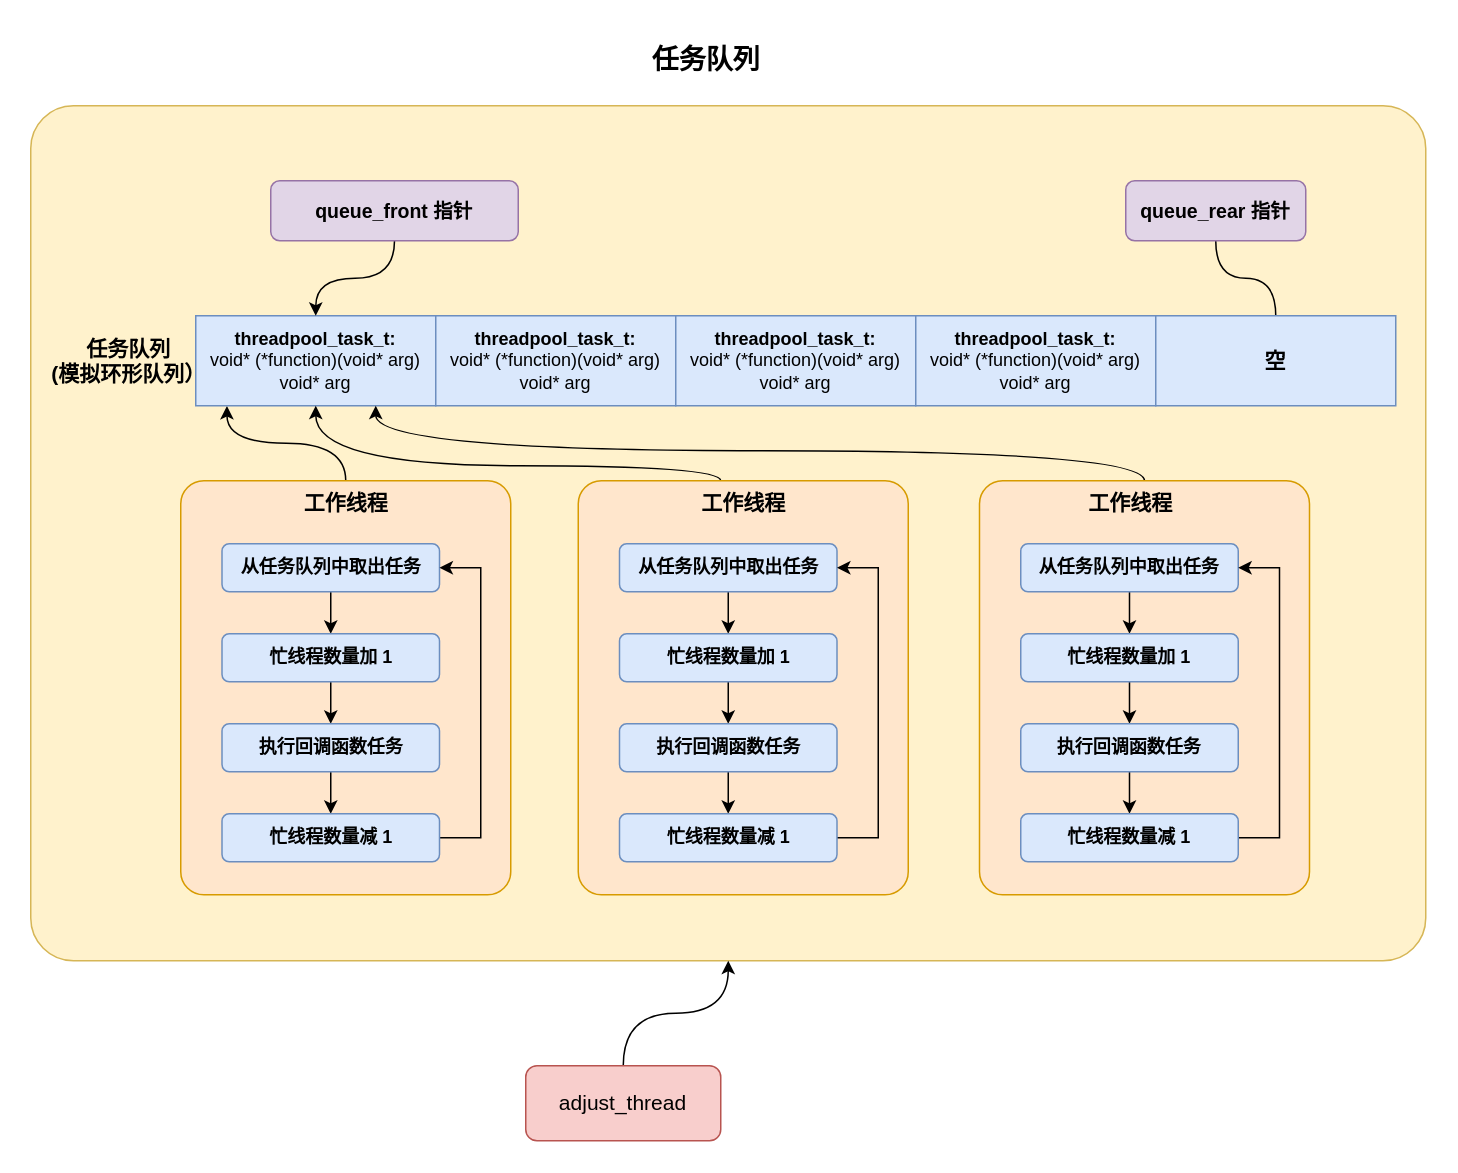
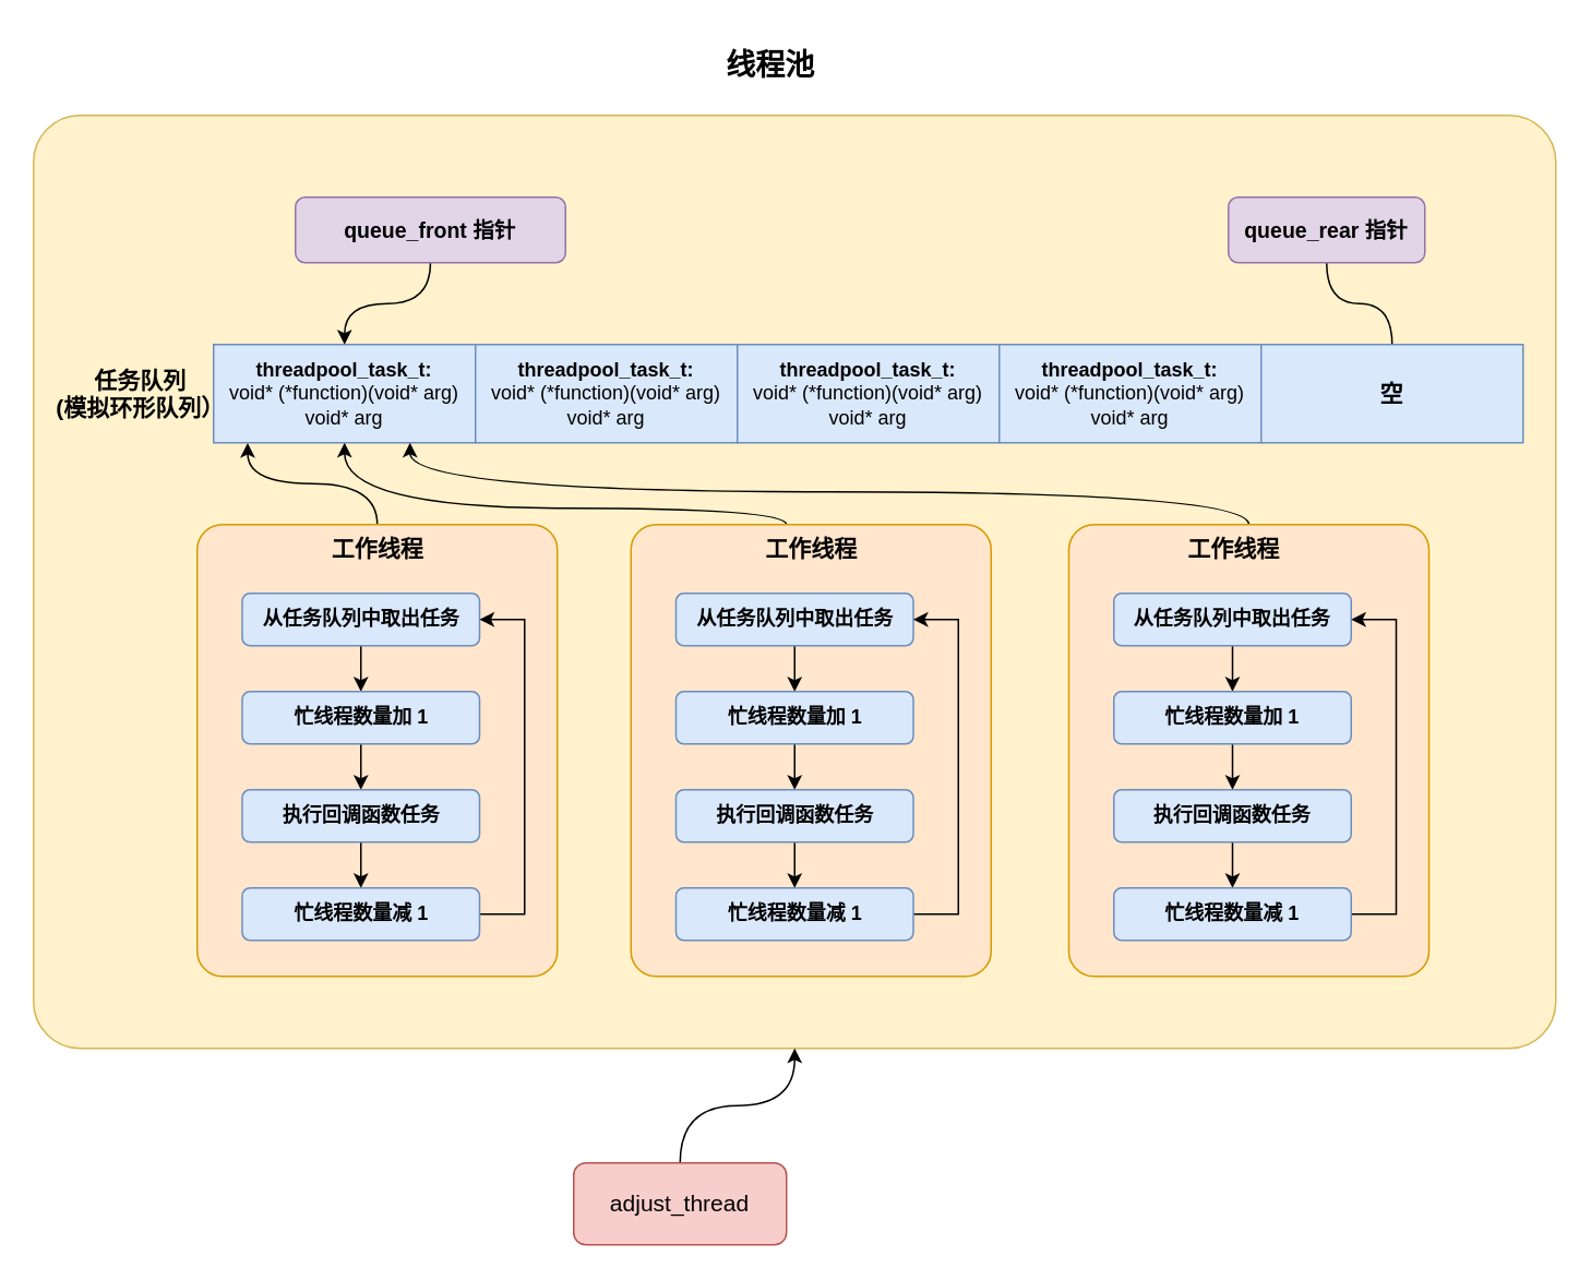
  <mxCell id="0" />
  <mxCell id="1" parent="0" />
  <mxCell id="2" value="" style="rounded=1;whiteSpace=wrap;html=1;glass=0;arcSize=5;fillColor=#fff2cc;strokeColor=#d6b656;" vertex="1" parent="1"><mxGeometry x="20" y="70" width="930" height="570" as="geometry" /></mxCell>
  <mxCell id="3" style="edgeStyle=orthogonalEdgeStyle;rounded=0;orthogonalLoop=1;jettySize=auto;html=1;entryX=0.13;entryY=1.002;entryDx=0;entryDy=0;curved=1;entryPerimeter=0;" edge="1" parent="1" source="4" target="8"><mxGeometry relative="1" as="geometry" /></mxCell>
  <mxCell id="4" value="" style="rounded=1;whiteSpace=wrap;html=1;arcSize=7;fillColor=#ffe6cc;strokeColor=#d79b00;" vertex="1" parent="1"><mxGeometry x="120" y="320" width="220" height="276" as="geometry" /></mxCell>
  <mxCell id="5" style="edgeStyle=orthogonalEdgeStyle;rounded=0;orthogonalLoop=1;jettySize=auto;html=1;curved=1;" edge="1" parent="1" source="6" target="2"><mxGeometry relative="1" as="geometry" /></mxCell>
  <mxCell id="6" value="&lt;font style=&quot;font-size: 14px;&quot;&gt;adjust_thread&lt;/font&gt;" style="rounded=1;whiteSpace=wrap;html=1;fillColor=#f8cecc;strokeColor=#b85450;" vertex="1" parent="1"><mxGeometry x="350" y="710" width="130" height="50" as="geometry" /></mxCell>
- <mxCell id="7" value="&lt;font size=&quot;1&quot; style=&quot;&quot;&gt;&lt;b style=&quot;font-size: 18px;&quot;&gt;任务队列&lt;/b&gt;&lt;/font&gt;" style="text;html=1;align=center;verticalAlign=middle;resizable=0;points=[];autosize=1;strokeColor=none;fillColor=none;" vertex="1" parent="1"><mxGeometry x="430" y="20" width="80" height="40" as="geometry" /></mxCell>
+ <mxCell id="7" value="&lt;font size=&quot;1&quot; style=&quot;&quot;&gt;&lt;b style=&quot;font-size: 18px;&quot;&gt;线程池&lt;/b&gt;&lt;/font&gt;" style="text;html=1;align=center;verticalAlign=middle;resizable=0;points=[];autosize=1;strokeColor=none;fillColor=none;" vertex="1" parent="1"><mxGeometry x="430" y="20" width="80" height="40" as="geometry" /></mxCell>
  <mxCell id="8" value="&lt;b&gt;threadpool_task_t:&lt;/b&gt;&lt;br style=&quot;border-color: var(--border-color);&quot;&gt;&lt;span style=&quot;&quot;&gt;void* (*function)(void* arg)&lt;br&gt;&lt;/span&gt;void* arg" style="rounded=0;whiteSpace=wrap;html=1;fillColor=#dae8fc;strokeColor=#6c8ebf;" vertex="1" parent="1"><mxGeometry x="130" y="210" width="160" height="60" as="geometry" /></mxCell>
  <mxCell id="9" value="&lt;b&gt;threadpool_task_t:&lt;/b&gt;&lt;br style=&quot;border-color: var(--border-color);&quot;&gt;&lt;span style=&quot;&quot;&gt;void* (*function)(void* arg)&lt;br&gt;&lt;/span&gt;void* arg" style="rounded=0;whiteSpace=wrap;html=1;fillColor=#dae8fc;strokeColor=#6c8ebf;" vertex="1" parent="1"><mxGeometry x="290" y="210" width="160" height="60" as="geometry" /></mxCell>
  <mxCell id="10" value="&lt;b style=&quot;border-color: var(--border-color);&quot;&gt;threadpool_task_t:&lt;/b&gt;&lt;br style=&quot;border-color: var(--border-color);&quot;&gt;void* (*function)(void* arg)&lt;br style=&quot;border-color: var(--border-color);&quot;&gt;void* arg" style="rounded=0;whiteSpace=wrap;html=1;fillColor=#dae8fc;strokeColor=#6c8ebf;" vertex="1" parent="1"><mxGeometry x="450" y="210" width="160" height="60" as="geometry" /></mxCell>
  <mxCell id="11" value="&lt;b style=&quot;border-color: var(--border-color);&quot;&gt;threadpool_task_t:&lt;/b&gt;&lt;br style=&quot;border-color: var(--border-color);&quot;&gt;void* (*function)(void* arg)&lt;br style=&quot;border-color: var(--border-color);&quot;&gt;void* arg" style="rounded=0;whiteSpace=wrap;html=1;fillColor=#dae8fc;strokeColor=#6c8ebf;" vertex="1" parent="1"><mxGeometry x="610" y="210" width="160" height="60" as="geometry" /></mxCell>
  <mxCell id="12" value="&lt;font style=&quot;font-size: 14px;&quot;&gt;&lt;b&gt;任务队列&lt;br&gt;(模拟环形队列）&lt;br&gt;&lt;/b&gt;&lt;/font&gt;" style="text;html=1;align=center;verticalAlign=middle;resizable=0;points=[];autosize=1;strokeColor=none;fillColor=none;" vertex="1" parent="1"><mxGeometry x="20" y="215" width="130" height="50" as="geometry" /></mxCell>
  <mxCell id="13" value="&lt;font style=&quot;font-size: 14px;&quot;&gt;&lt;b&gt;工作线程&lt;/b&gt;&lt;/font&gt;" style="text;html=1;align=center;verticalAlign=middle;resizable=0;points=[];autosize=1;strokeColor=none;fillColor=none;" vertex="1" parent="1"><mxGeometry x="190" y="320" width="80" height="30" as="geometry" /></mxCell>
  <mxCell id="14" style="edgeStyle=orthogonalEdgeStyle;rounded=0;orthogonalLoop=1;jettySize=auto;html=1;entryX=0.5;entryY=0;entryDx=0;entryDy=0;" edge="1" parent="1" source="15" target="22"><mxGeometry relative="1" as="geometry" /></mxCell>
  <mxCell id="15" value="&lt;b&gt;从任务队列中取出任务&lt;/b&gt;" style="rounded=1;whiteSpace=wrap;html=1;fillColor=#dae8fc;strokeColor=#6c8ebf;" vertex="1" parent="1"><mxGeometry x="147.5" y="362" width="145" height="32" as="geometry" /></mxCell>
  <mxCell id="16" style="edgeStyle=orthogonalEdgeStyle;rounded=0;orthogonalLoop=1;jettySize=auto;html=1;curved=1;endArrow=none;" edge="1" parent="1" source="17" target="18"><mxGeometry relative="1" as="geometry" /></mxCell>
  <mxCell id="17" value="&lt;font style=&quot;font-size: 13px;&quot;&gt;&lt;b&gt;queue_rear 指针&lt;/b&gt;&lt;/font&gt;" style="rounded=1;whiteSpace=wrap;html=1;fillColor=#e1d5e7;strokeColor=#9673a6;" vertex="1" parent="1"><mxGeometry x="750" y="120" width="120" height="40" as="geometry" /></mxCell>
  <mxCell id="18" value="&lt;b style=&quot;border-color: var(--border-color);&quot;&gt;&lt;font style=&quot;font-size: 14px;&quot;&gt;空&lt;/font&gt;&lt;br&gt;&lt;/b&gt;" style="rounded=0;whiteSpace=wrap;html=1;fillColor=#dae8fc;strokeColor=#6c8ebf;" vertex="1" parent="1"><mxGeometry x="770" y="210" width="160" height="60" as="geometry" /></mxCell>
  <mxCell id="19" style="edgeStyle=orthogonalEdgeStyle;rounded=0;orthogonalLoop=1;jettySize=auto;html=1;entryX=0.5;entryY=0;entryDx=0;entryDy=0;curved=1;" edge="1" parent="1" source="20" target="8"><mxGeometry relative="1" as="geometry" /></mxCell>
  <mxCell id="20" value="&lt;font style=&quot;font-size: 13px;&quot;&gt;&lt;b&gt;queue_front 指针&lt;/b&gt;&lt;/font&gt;" style="rounded=1;whiteSpace=wrap;html=1;fillColor=#e1d5e7;strokeColor=#9673a6;" vertex="1" parent="1"><mxGeometry x="180" y="120" width="165" height="40" as="geometry" /></mxCell>
  <mxCell id="21" style="edgeStyle=orthogonalEdgeStyle;rounded=0;orthogonalLoop=1;jettySize=auto;html=1;entryX=0.5;entryY=0;entryDx=0;entryDy=0;" edge="1" parent="1" source="22" target="24"><mxGeometry relative="1" as="geometry" /></mxCell>
  <mxCell id="22" value="&lt;b&gt;忙线程数量加 1&lt;/b&gt;" style="rounded=1;whiteSpace=wrap;html=1;fillColor=#dae8fc;strokeColor=#6c8ebf;" vertex="1" parent="1"><mxGeometry x="147.5" y="422" width="145" height="32" as="geometry" /></mxCell>
  <mxCell id="23" style="edgeStyle=orthogonalEdgeStyle;rounded=0;orthogonalLoop=1;jettySize=auto;html=1;entryX=0.5;entryY=0;entryDx=0;entryDy=0;" edge="1" parent="1" source="24" target="26"><mxGeometry relative="1" as="geometry" /></mxCell>
  <mxCell id="24" value="&lt;b&gt;执行回调函数任务&lt;/b&gt;" style="rounded=1;whiteSpace=wrap;html=1;fillColor=#dae8fc;strokeColor=#6c8ebf;" vertex="1" parent="1"><mxGeometry x="147.5" y="482" width="145" height="32" as="geometry" /></mxCell>
  <mxCell id="25" style="edgeStyle=orthogonalEdgeStyle;rounded=0;orthogonalLoop=1;jettySize=auto;html=1;entryX=1;entryY=0.5;entryDx=0;entryDy=0;" edge="1" parent="1" source="26" target="15"><mxGeometry relative="1" as="geometry"><Array as="points"><mxPoint x="320" y="558" /><mxPoint x="320" y="378" /></Array></mxGeometry></mxCell>
  <mxCell id="26" value="&lt;b&gt;忙线程数量减 1&lt;/b&gt;" style="rounded=1;whiteSpace=wrap;html=1;fillColor=#dae8fc;strokeColor=#6c8ebf;" vertex="1" parent="1"><mxGeometry x="147.5" y="542" width="145" height="32" as="geometry" /></mxCell>
  <mxCell id="27" value="&lt;font style=&quot;font-size: 14px;&quot;&gt;&lt;b&gt;线程&lt;/b&gt;&lt;/font&gt;" style="text;html=1;align=center;verticalAlign=middle;resizable=0;points=[];autosize=1;strokeColor=none;fillColor=none;" vertex="1" parent="1"><mxGeometry x="727.5" y="332" width="50" height="30" as="geometry" /></mxCell>
  <mxCell id="28" style="edgeStyle=orthogonalEdgeStyle;rounded=0;orthogonalLoop=1;jettySize=auto;html=1;entryX=0.5;entryY=0;entryDx=0;entryDy=0;" edge="1" parent="1" source="32" target="34"><mxGeometry relative="1" as="geometry" /></mxCell>
  <mxCell id="29" style="edgeStyle=orthogonalEdgeStyle;rounded=0;orthogonalLoop=1;jettySize=auto;html=1;entryX=0.75;entryY=1;entryDx=0;entryDy=0;curved=1;" edge="1" parent="1" source="30" target="8"><mxGeometry relative="1" as="geometry"><Array as="points"><mxPoint x="763" y="300" /><mxPoint x="250" y="300" /></Array></mxGeometry></mxCell>
  <mxCell id="30" value="" style="rounded=1;whiteSpace=wrap;html=1;arcSize=7;fillColor=#ffe6cc;strokeColor=#d79b00;" vertex="1" parent="1"><mxGeometry x="652.5" y="320" width="220" height="276" as="geometry" /></mxCell>
  <mxCell id="31" style="edgeStyle=orthogonalEdgeStyle;rounded=0;orthogonalLoop=1;jettySize=auto;html=1;" edge="1" parent="1" source="32" target="34"><mxGeometry relative="1" as="geometry" /></mxCell>
  <mxCell id="32" value="&lt;b&gt;从任务队列中取出任务&lt;/b&gt;" style="rounded=1;whiteSpace=wrap;html=1;fillColor=#dae8fc;strokeColor=#6c8ebf;" vertex="1" parent="1"><mxGeometry x="680" y="362" width="145" height="32" as="geometry" /></mxCell>
  <mxCell id="33" style="edgeStyle=orthogonalEdgeStyle;rounded=0;orthogonalLoop=1;jettySize=auto;html=1;entryX=0.5;entryY=0;entryDx=0;entryDy=0;" edge="1" parent="1" source="34" target="36"><mxGeometry relative="1" as="geometry" /></mxCell>
  <mxCell id="34" value="&lt;b&gt;忙线程数量加 1&lt;/b&gt;" style="rounded=1;whiteSpace=wrap;html=1;fillColor=#dae8fc;strokeColor=#6c8ebf;" vertex="1" parent="1"><mxGeometry x="680" y="422" width="145" height="32" as="geometry" /></mxCell>
  <mxCell id="35" style="edgeStyle=orthogonalEdgeStyle;rounded=0;orthogonalLoop=1;jettySize=auto;html=1;entryX=0.5;entryY=0;entryDx=0;entryDy=0;" edge="1" parent="1" source="36" target="38"><mxGeometry relative="1" as="geometry" /></mxCell>
  <mxCell id="36" value="&lt;b&gt;执行回调函数任务&lt;/b&gt;" style="rounded=1;whiteSpace=wrap;html=1;fillColor=#dae8fc;strokeColor=#6c8ebf;" vertex="1" parent="1"><mxGeometry x="680" y="482" width="145" height="32" as="geometry" /></mxCell>
  <mxCell id="37" style="edgeStyle=orthogonalEdgeStyle;rounded=0;orthogonalLoop=1;jettySize=auto;html=1;entryX=1;entryY=0.5;entryDx=0;entryDy=0;" edge="1" parent="1" source="38" target="32"><mxGeometry relative="1" as="geometry"><Array as="points"><mxPoint x="852.5" y="558" /><mxPoint x="852.5" y="378" /></Array></mxGeometry></mxCell>
  <mxCell id="38" value="&lt;b&gt;忙线程数量减 1&lt;/b&gt;" style="rounded=1;whiteSpace=wrap;html=1;fillColor=#dae8fc;strokeColor=#6c8ebf;" vertex="1" parent="1"><mxGeometry x="680" y="542" width="145" height="32" as="geometry" /></mxCell>
  <mxCell id="39" style="edgeStyle=orthogonalEdgeStyle;rounded=0;orthogonalLoop=1;jettySize=auto;html=1;entryX=0.5;entryY=1;entryDx=0;entryDy=0;curved=1;" edge="1" parent="1" source="40" target="8"><mxGeometry relative="1" as="geometry"><Array as="points"><mxPoint x="480" y="310" /><mxPoint x="210" y="310" /></Array></mxGeometry></mxCell>
  <mxCell id="40" value="" style="rounded=1;whiteSpace=wrap;html=1;arcSize=7;fillColor=#ffe6cc;strokeColor=#d79b00;" vertex="1" parent="1"><mxGeometry x="385" y="320" width="220" height="276" as="geometry" /></mxCell>
  <mxCell id="41" value="&lt;font style=&quot;font-size: 14px;&quot;&gt;&lt;b&gt;工作线程&lt;/b&gt;&lt;/font&gt;" style="text;html=1;align=center;verticalAlign=middle;resizable=0;points=[];autosize=1;strokeColor=none;fillColor=none;" vertex="1" parent="1"><mxGeometry x="455" y="320" width="80" height="30" as="geometry" /></mxCell>
  <mxCell id="42" style="edgeStyle=orthogonalEdgeStyle;rounded=0;orthogonalLoop=1;jettySize=auto;html=1;entryX=0.5;entryY=0;entryDx=0;entryDy=0;" edge="1" parent="1" source="43" target="45"><mxGeometry relative="1" as="geometry" /></mxCell>
  <mxCell id="43" value="&lt;b&gt;从任务队列中取出任务&lt;/b&gt;" style="rounded=1;whiteSpace=wrap;html=1;fillColor=#dae8fc;strokeColor=#6c8ebf;" vertex="1" parent="1"><mxGeometry x="412.5" y="362" width="145" height="32" as="geometry" /></mxCell>
  <mxCell id="44" style="edgeStyle=orthogonalEdgeStyle;rounded=0;orthogonalLoop=1;jettySize=auto;html=1;entryX=0.5;entryY=0;entryDx=0;entryDy=0;" edge="1" parent="1" source="45" target="47"><mxGeometry relative="1" as="geometry" /></mxCell>
  <mxCell id="45" value="&lt;b&gt;忙线程数量加 1&lt;/b&gt;" style="rounded=1;whiteSpace=wrap;html=1;fillColor=#dae8fc;strokeColor=#6c8ebf;" vertex="1" parent="1"><mxGeometry x="412.5" y="422" width="145" height="32" as="geometry" /></mxCell>
  <mxCell id="46" style="edgeStyle=orthogonalEdgeStyle;rounded=0;orthogonalLoop=1;jettySize=auto;html=1;entryX=0.5;entryY=0;entryDx=0;entryDy=0;" edge="1" parent="1" source="47" target="49"><mxGeometry relative="1" as="geometry" /></mxCell>
  <mxCell id="47" value="&lt;b&gt;执行回调函数任务&lt;/b&gt;" style="rounded=1;whiteSpace=wrap;html=1;fillColor=#dae8fc;strokeColor=#6c8ebf;" vertex="1" parent="1"><mxGeometry x="412.5" y="482" width="145" height="32" as="geometry" /></mxCell>
  <mxCell id="48" style="edgeStyle=orthogonalEdgeStyle;rounded=0;orthogonalLoop=1;jettySize=auto;html=1;entryX=1;entryY=0.5;entryDx=0;entryDy=0;" edge="1" parent="1" source="49" target="43"><mxGeometry relative="1" as="geometry"><Array as="points"><mxPoint x="585" y="558" /><mxPoint x="585" y="378" /></Array></mxGeometry></mxCell>
  <mxCell id="49" value="&lt;b&gt;忙线程数量减 1&lt;/b&gt;" style="rounded=1;whiteSpace=wrap;html=1;fillColor=#dae8fc;strokeColor=#6c8ebf;" vertex="1" parent="1"><mxGeometry x="412.5" y="542" width="145" height="32" as="geometry" /></mxCell>
  <mxCell id="50" value="&lt;font style=&quot;font-size: 14px;&quot;&gt;&lt;b&gt;工作线程&lt;/b&gt;&lt;/font&gt;" style="text;html=1;align=center;verticalAlign=middle;resizable=0;points=[];autosize=1;strokeColor=none;fillColor=none;" vertex="1" parent="1"><mxGeometry x="712.5" y="320" width="80" height="30" as="geometry" /></mxCell>
